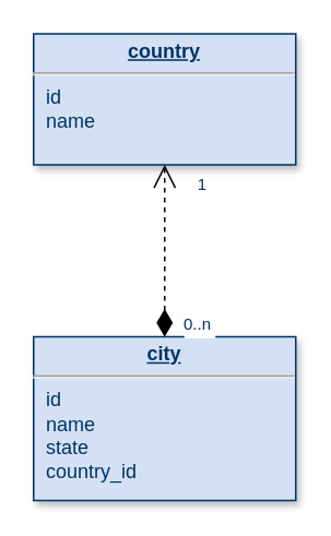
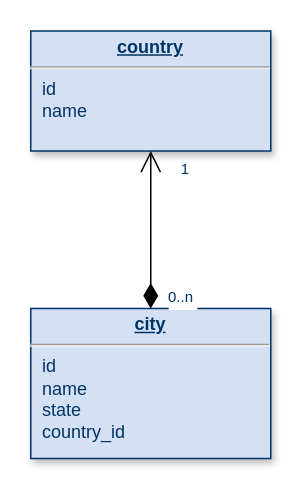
  <mxCell id="0" />
  <mxCell id="1" parent="0" />
  <mxCell id="2" value="&lt;p style=&quot;margin: 0px; margin-top: 4px; text-align: center; text-decoration: underline;&quot;&gt;&lt;strong&gt;country&lt;/strong&gt;&lt;/p&gt;&lt;hr&gt;&lt;p style=&quot;margin: 0px; margin-left: 8px;&quot;&gt;id&lt;/p&gt;&lt;p style=&quot;margin: 0px; margin-left: 8px;&quot;&gt;name&lt;/p&gt;" style="verticalAlign=top;align=left;overflow=fill;fontSize=12;fontFamily=Helvetica;html=1;strokeColor=#003366;shadow=1;fillColor=#D4E1F5;fontColor=#003366" parent="1" vertex="1"><mxGeometry x="20" y="20" width="160" height="80" as="geometry" /></mxCell>
  <mxCell id="3" value="&lt;p style=&quot;margin: 0px; margin-top: 4px; text-align: center; text-decoration: underline;&quot;&gt;&lt;strong&gt;city&lt;/strong&gt;&lt;/p&gt;&lt;hr&gt;&lt;p style=&quot;margin: 0px; margin-left: 8px;&quot;&gt;id&lt;br&gt;&lt;/p&gt;&lt;p style=&quot;margin: 0px; margin-left: 8px;&quot;&gt;name&lt;/p&gt;&lt;p style=&quot;margin: 0px; margin-left: 8px;&quot;&gt;state&lt;br&gt;&lt;/p&gt;&lt;p style=&quot;margin: 0px; margin-left: 8px;&quot;&gt;country_id&lt;/p&gt;" style="verticalAlign=top;align=left;overflow=fill;fontSize=12;fontFamily=Helvetica;html=1;strokeColor=#003366;shadow=1;fillColor=#D4E1F5;fontColor=#003366" parent="1" vertex="1"><mxGeometry x="20" y="205" width="160" height="100" as="geometry" /></mxCell>
- <mxCell id="4" value="" style="endArrow=open;endSize=12;startArrow=diamondThin;startSize=14;startFill=1;edgeStyle=orthogonalEdgeStyle;dashed=1;" parent="1" source="3" target="2" edge="1"><mxGeometry x="620" y="340" as="geometry"><mxPoint x="307" y="265" as="sourcePoint" /><mxPoint x="467" y="265" as="targetPoint" /></mxGeometry></mxCell>
+ <mxCell id="4" value="" style="endArrow=open;endSize=12;startArrow=diamondThin;startSize=14;startFill=1;edgeStyle=orthogonalEdgeStyle" parent="1" source="3" target="2" edge="1"><mxGeometry x="620" y="340" as="geometry"><mxPoint x="307" y="265" as="sourcePoint" /><mxPoint x="467" y="265" as="targetPoint" /></mxGeometry></mxCell>
  <mxCell id="5" value="0..n" style="resizable=0;align=left;verticalAlign=top;labelBackgroundColor=#ffffff;fontSize=10;strokeColor=#003366;shadow=1;fillColor=#D4E1F5;fontColor=#003366" parent="4" connectable="0" vertex="1"><mxGeometry x="-1" relative="1" as="geometry"><mxPoint x="10" y="-20" as="offset" /></mxGeometry></mxCell>
  <mxCell id="6" value="1" style="resizable=0;align=right;verticalAlign=top;labelBackgroundColor=#ffffff;fontSize=10;strokeColor=#003366;shadow=1;fillColor=#D4E1F5;fontColor=#003366" parent="4" connectable="0" vertex="1"><mxGeometry x="1" relative="1" as="geometry"><mxPoint x="27" as="offset" /></mxGeometry></mxCell>
